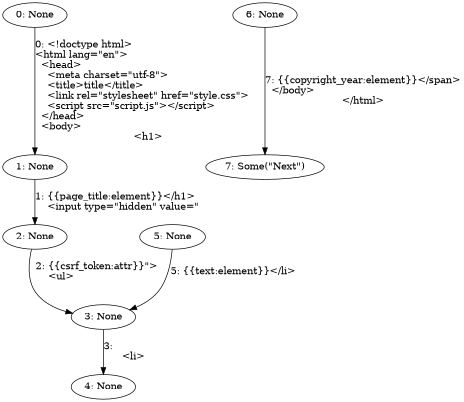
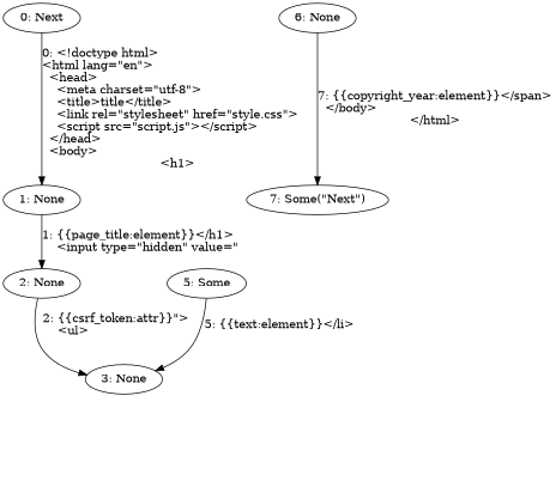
  digraph {
-   n1 [label="0: None"]
+   n1 [label="0: Next"]
    n2 [label="1: None"]
    n3 [label="2: None"]
    n4 [label="3: None"]
-   n5 [label="4: None"]
    n6 [label="6: None"]
    n7 [label="7: Some(\"Next\")"]
-   n8 [label="5: None"]
+   n8 [label="5: Some"]
    n1 -> n2 [label="0: <!doctype html>\l<html lang=\"en\">\l  <head>\l    <meta charset=\"utf-8\">\l    <title>title</title>\l    <link rel=\"stylesheet\" href=\"style.css\">\l    <script src=\"script.js\"></script>\l  </head>\l  <body>\l    <h1>"]
    n2 -> n3 [label="1: {{page_title:element}}</h1>\l    <input type=\"hidden\" value=\""]
    n3 -> n4 [label="2: {{csrf_token:attr}}\">\l    <ul>\l    "]
-   n4 -> n5 [label="3: \l      <li>"]
    n6 -> n7 [label="7: {{copyright_year:element}}</span>\l  </body>\l</html>"]
    n8 -> n4 [label="5: {{text:element}}</li>\l    "]
  }
